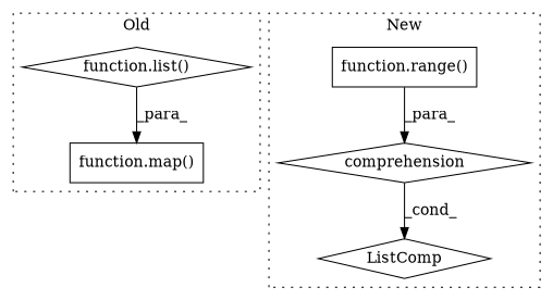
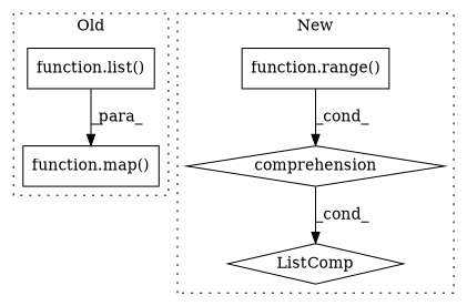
  digraph {
    node [a=75 shape=box]
    n1 [l="17,11" label="function.map()" s="1921,2060"]
-   n2 [l="14,6" label="function.list()" s="1907,2071" shape=diamond]
+   n2 [l="14,6" label="function.list()" s="1907,2071"]
    n3 [l="6,1" label="function.range()" s="1976,1986"]
    n4 [a=106 l=69 label=ListComp s=1919 shape=diamond]
    n5 [a=45 l=3 label=comprehension s=1967 shape=diamond]
    subgraph cluster_1 {
      label=Old
      style=dotted
      n1
      n2
    }
    subgraph cluster_2 {
      label=New
      style=dotted
      n3
      n4
      n5
    }
    n2 -> n1 [label=_para_]
-   n3 -> n5 [label=_para_]
+   n3 -> n5 [label=_cond_]
    n5 -> n4 [label=_cond_]
  }
